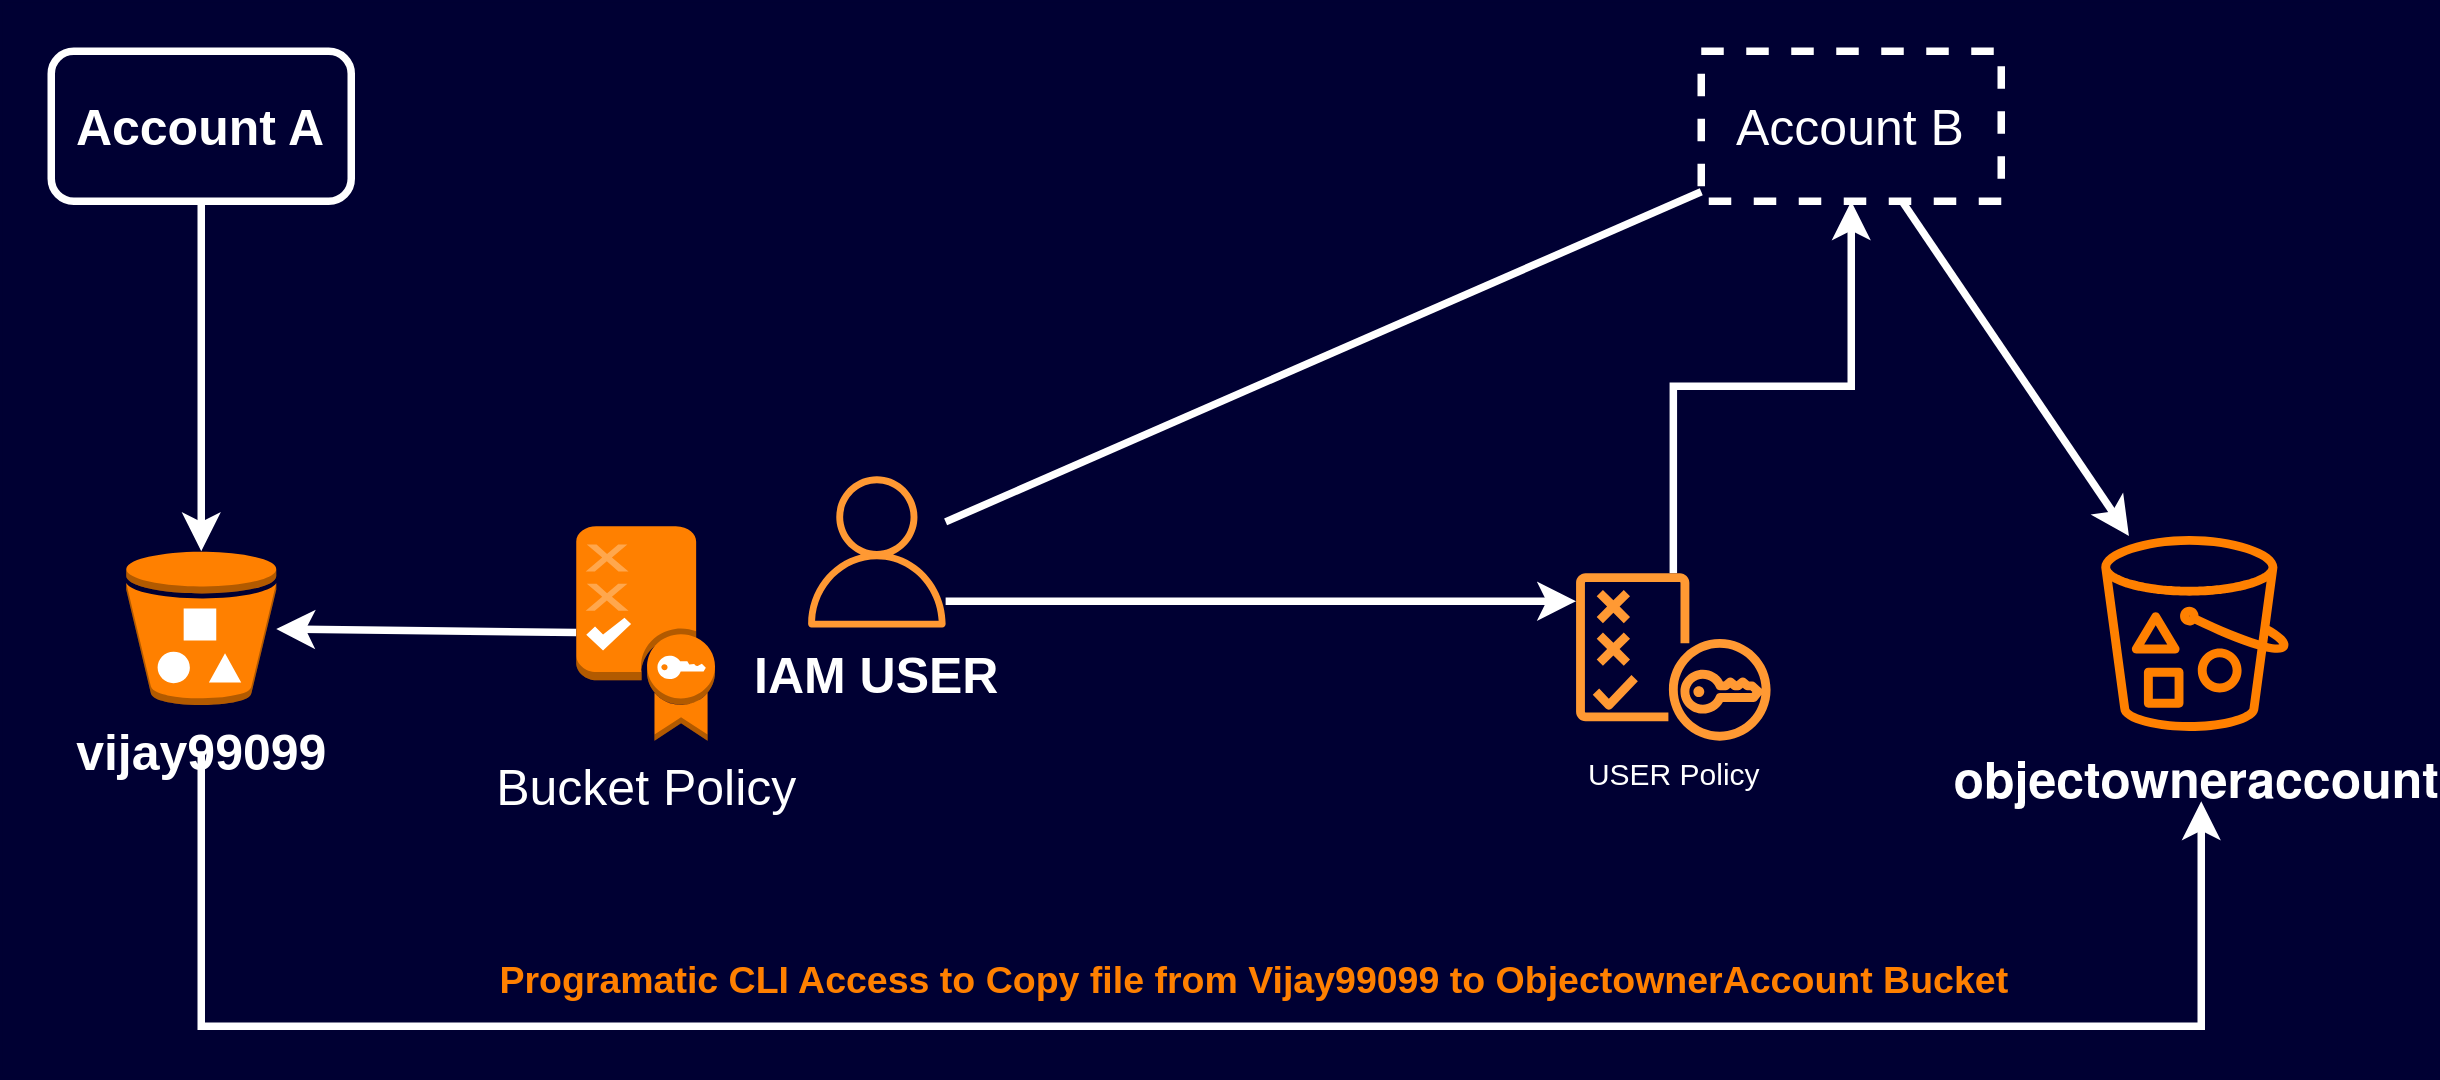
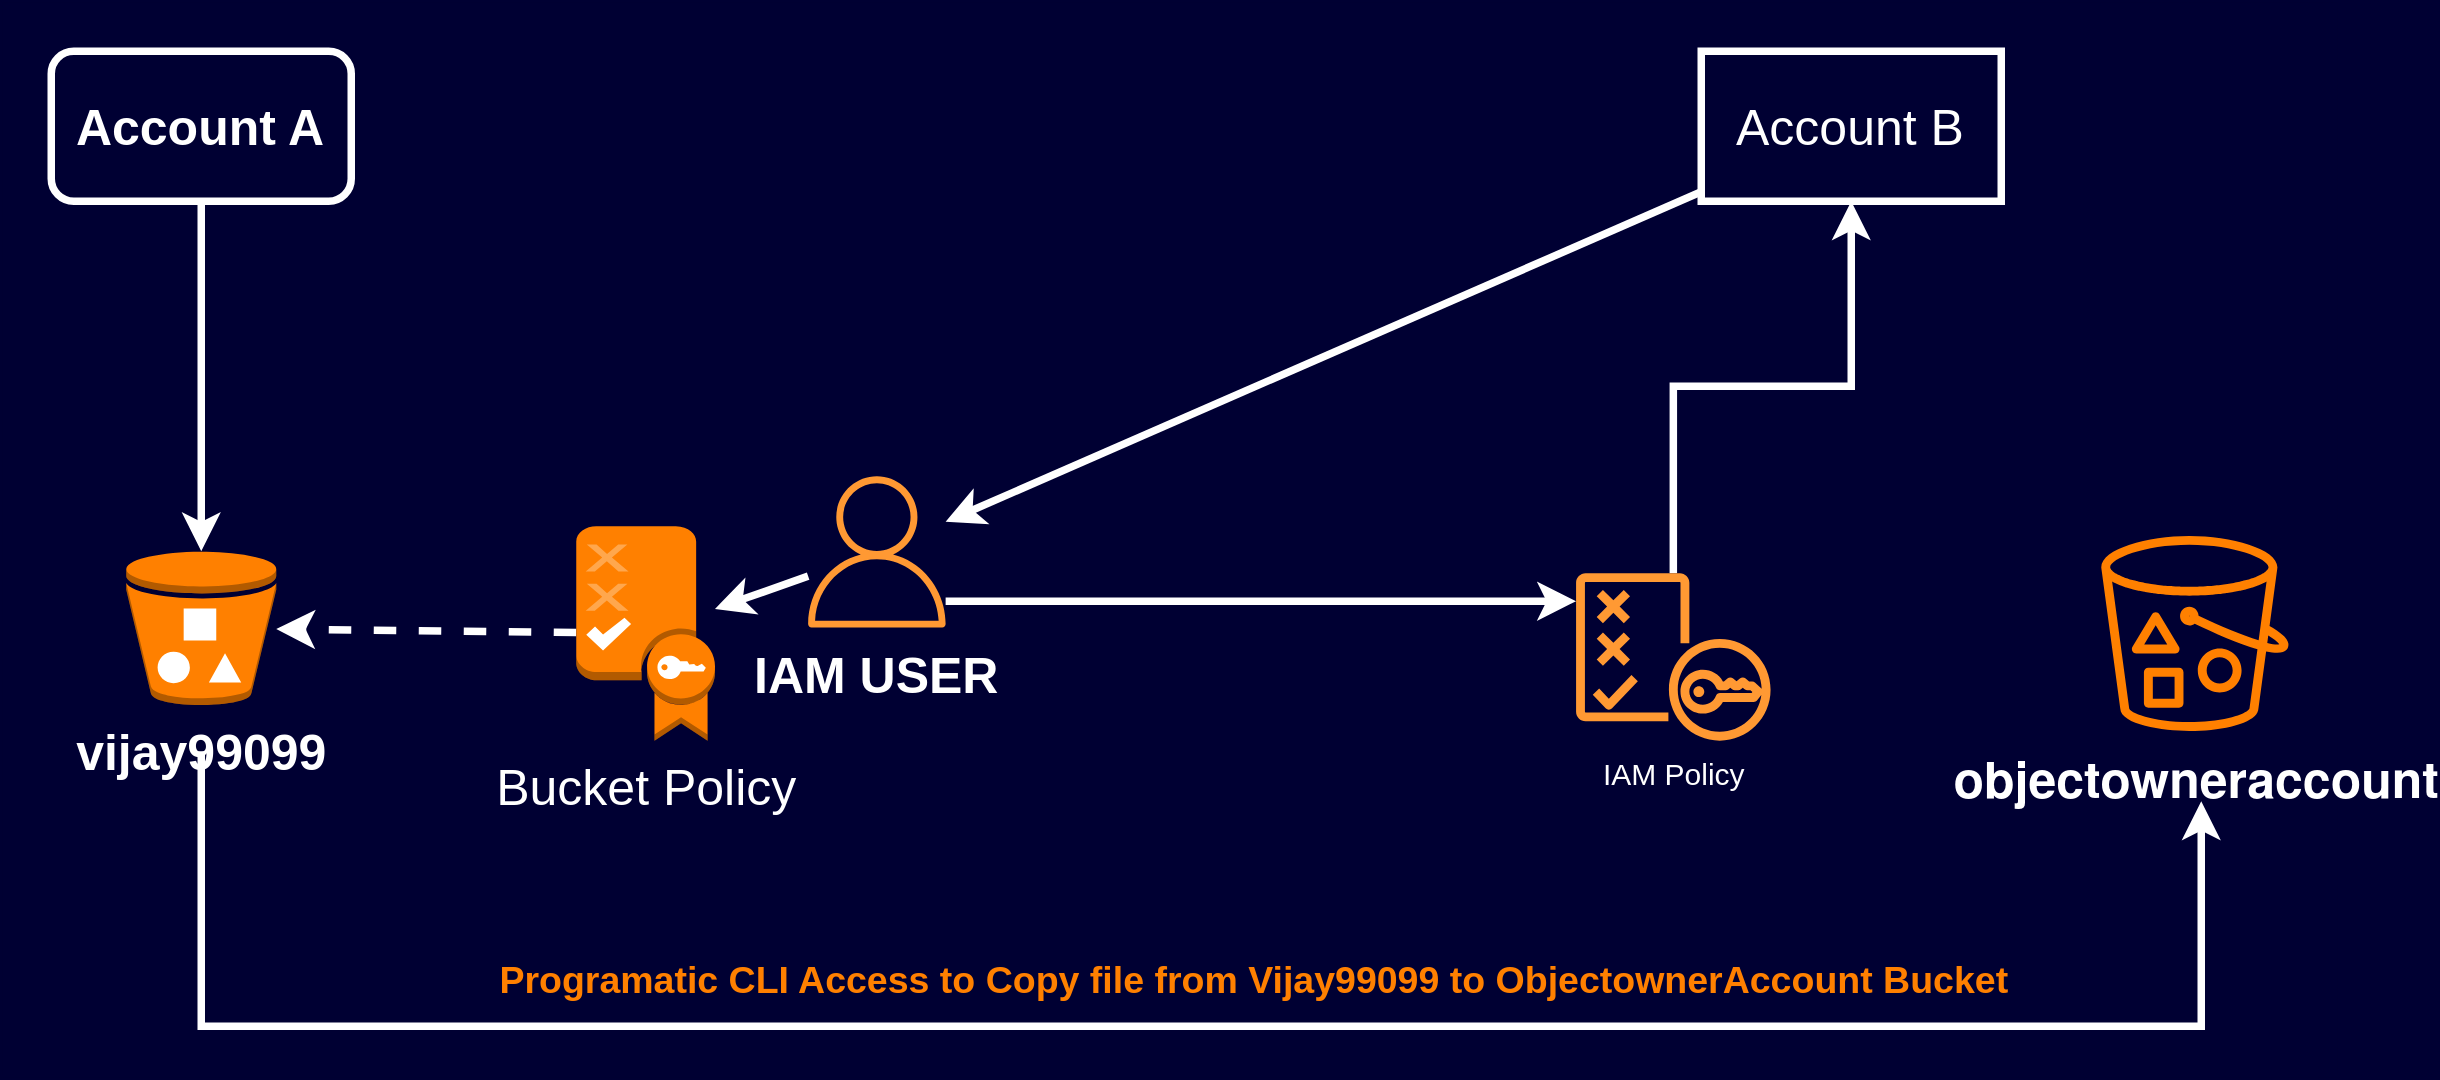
  <mxCell id="0" />
  <mxCell id="1" parent="0" />
  <mxCell id="2" style="edgeStyle=none;rounded=0;orthogonalLoop=1;jettySize=auto;html=1;strokeColor=#FFFFFF;strokeWidth=3;" edge="1" parent="1" source="3" target="9"><mxGeometry relative="1" as="geometry" /></mxCell>
  <mxCell id="3" value="&lt;font color=&quot;#ffffff&quot; size=&quot;1&quot;&gt;&lt;b style=&quot;font-size: 20px&quot;&gt;Account A&lt;/b&gt;&lt;/font&gt;" style="whiteSpace=wrap;html=1;strokeColor=#FFFFFF;strokeWidth=3;fillColor=none;rounded=1;" vertex="1" parent="1"><mxGeometry x="20" y="20" width="120" height="60" as="geometry" /></mxCell>
- <mxCell id="4" style="edgeStyle=none;rounded=0;orthogonalLoop=1;jettySize=auto;html=1;strokeColor=#FFFFFF;strokeWidth=3;endArrow=none;" edge="1" parent="1" source="6" target="14"><mxGeometry relative="1" as="geometry" /></mxCell>
- <mxCell id="5" style="edgeStyle=none;rounded=0;orthogonalLoop=1;jettySize=auto;html=1;strokeColor=#FFFFFF;strokeWidth=3;" edge="1" parent="1" source="6" target="15"><mxGeometry relative="1" as="geometry" /></mxCell>
- <mxCell id="6" value="&lt;font color=&quot;#ffffff&quot;&gt;&lt;span style=&quot;font-size: 20px&quot;&gt;Account B&lt;/span&gt;&lt;/font&gt;" style="rounded=0;whiteSpace=wrap;html=1;strokeColor=#FFFFFF;strokeWidth=3;fillColor=none;dashed=1;" vertex="1" parent="1"><mxGeometry x="680" y="20" width="120" height="60" as="geometry" /></mxCell>
+ <mxCell id="4" style="edgeStyle=none;rounded=0;orthogonalLoop=1;jettySize=auto;html=1;strokeColor=#FFFFFF;strokeWidth=3;" edge="1" parent="1" source="6" target="14"><mxGeometry relative="1" as="geometry" /></mxCell>
+ <mxCell id="6" value="&lt;font color=&quot;#ffffff&quot;&gt;&lt;span style=&quot;font-size: 20px&quot;&gt;Account B&lt;/span&gt;&lt;/font&gt;" style="rounded=0;whiteSpace=wrap;html=1;strokeColor=#FFFFFF;strokeWidth=3;fillColor=none;" vertex="1" parent="1"><mxGeometry x="680" y="20" width="120" height="60" as="geometry" /></mxCell>
  <mxCell id="7" style="edgeStyle=elbowEdgeStyle;rounded=0;orthogonalLoop=1;jettySize=auto;elbow=vertical;html=1;strokeColor=#FFFFFF;strokeWidth=3;" edge="1" parent="1"><mxGeometry relative="1" as="geometry"><mxPoint x="880" y="320" as="targetPoint" /><mxPoint x="80" y="300" as="sourcePoint" /><Array as="points"><mxPoint x="480" y="410" /></Array></mxGeometry></mxCell>
  <mxCell id="8" value="&lt;font size=&quot;1&quot; color=&quot;#ff8000&quot;&gt;&lt;b style=&quot;font-size: 15px&quot;&gt;Programatic CLI Access to Copy file from Vijay99099 to ObjectownerAccount Bucket&lt;/b&gt;&lt;/font&gt;" style="edgeLabel;html=1;align=center;verticalAlign=middle;resizable=0;points=[];labelBackgroundColor=none;" vertex="1" connectable="0" parent="7"><mxGeometry x="-0.086" y="4" relative="1" as="geometry"><mxPoint x="73" y="-16" as="offset" /></mxGeometry></mxCell>
  <mxCell id="9" value="&lt;font color=&quot;#ffffff&quot; size=&quot;1&quot;&gt;&lt;b style=&quot;font-size: 20px&quot;&gt;vijay99099&lt;/b&gt;&lt;/font&gt;" style="outlineConnect=0;dashed=0;verticalLabelPosition=bottom;verticalAlign=top;align=center;html=1;shape=mxgraph.aws3.bucket_with_objects;gradientColor=none;strokeColor=#FFFFFF;strokeWidth=3;fillColor=#FF8000;" vertex="1" parent="1"><mxGeometry x="50" y="220" width="60" height="61.5" as="geometry" /></mxCell>
- <mxCell id="10" style="edgeStyle=none;rounded=0;orthogonalLoop=1;jettySize=auto;html=1;strokeColor=#FFFFFF;strokeWidth=3;" edge="1" parent="1" source="11" target="9"><mxGeometry relative="1" as="geometry" /></mxCell>
+ <mxCell id="10" style="edgeStyle=none;rounded=0;orthogonalLoop=1;jettySize=auto;html=1;strokeColor=#FFFFFF;strokeWidth=3;dashed=1;" edge="1" parent="1" source="11" target="9"><mxGeometry relative="1" as="geometry" /></mxCell>
  <mxCell id="11" value="&lt;font style=&quot;font-size: 20px&quot; color=&quot;#ffffff&quot;&gt;Bucket Policy&lt;/font&gt;" style="outlineConnect=0;dashed=0;verticalLabelPosition=bottom;verticalAlign=top;align=center;html=1;shape=mxgraph.aws3.policy;gradientColor=none;strokeColor=#FFFFFF;strokeWidth=3;fillColor=#FF8000;" vertex="1" parent="1"><mxGeometry x="230" y="210" width="55.5" height="85.75" as="geometry" /></mxCell>
+ <mxCell id="12" style="edgeStyle=none;rounded=0;orthogonalLoop=1;jettySize=auto;html=1;strokeColor=#FFFFFF;strokeWidth=3;" edge="1" parent="1" source="14" target="11"><mxGeometry relative="1" as="geometry" /></mxCell>
  <mxCell id="13" style="edgeStyle=elbowEdgeStyle;rounded=0;orthogonalLoop=1;jettySize=auto;elbow=vertical;html=1;strokeColor=#FFFFFF;strokeWidth=3;" edge="1" parent="1" source="14" target="17"><mxGeometry relative="1" as="geometry" /></mxCell>
  <mxCell id="14" value="&lt;b&gt;&lt;font style=&quot;font-size: 20px&quot; color=&quot;#ffffff&quot;&gt;IAM USER&lt;/font&gt;&lt;/b&gt;" style="outlineConnect=0;fontColor=#232F3E;gradientColor=none;strokeColor=none;dashed=0;verticalLabelPosition=bottom;verticalAlign=top;align=center;html=1;fontSize=12;fontStyle=0;aspect=fixed;pointerEvents=1;shape=mxgraph.aws4.user;fillColor=#FF9933;" vertex="1" parent="1"><mxGeometry x="320" y="190" width="60.5" height="60.5" as="geometry" /></mxCell>
  <mxCell id="15" value="&lt;span style=&quot;font-family: &amp;#34;helvetica neue&amp;#34; , &amp;#34;roboto&amp;#34; , &amp;#34;arial&amp;#34; , sans-serif&quot;&gt;&lt;font color=&quot;#ffffff&quot; size=&quot;1&quot;&gt;&lt;b style=&quot;font-size: 20px&quot;&gt;objectowneraccount&lt;/b&gt;&lt;/font&gt;&lt;/span&gt;" style="outlineConnect=0;fontColor=#232F3E;gradientColor=none;strokeColor=none;dashed=0;verticalLabelPosition=bottom;verticalAlign=top;align=center;html=1;fontSize=12;fontStyle=0;aspect=fixed;pointerEvents=1;shape=mxgraph.aws4.bucket_with_objects;fillColor=#FF8000;" vertex="1" parent="1"><mxGeometry x="840" y="213.88" width="75" height="78" as="geometry" /></mxCell>
  <mxCell id="16" style="edgeStyle=elbowEdgeStyle;rounded=0;orthogonalLoop=1;jettySize=auto;elbow=vertical;html=1;strokeColor=#FFFFFF;strokeWidth=3;" edge="1" parent="1" source="17" target="6"><mxGeometry relative="1" as="geometry" /></mxCell>
- <mxCell id="17" value="&lt;font color=&quot;#ffffff&quot;&gt;USER Policy&lt;/font&gt;" style="outlineConnect=0;fontColor=#232F3E;gradientColor=none;strokeColor=none;dashed=0;verticalLabelPosition=bottom;verticalAlign=top;align=center;html=1;fontSize=12;fontStyle=0;aspect=fixed;pointerEvents=1;shape=mxgraph.aws4.policy;fillColor=#FF9933;" vertex="1" parent="1"><mxGeometry x="629.83" y="228.75" width="78" height="67" as="geometry" /></mxCell>
+ <mxCell id="17" value="&lt;font color=&quot;#ffffff&quot;&gt;IAM Policy&lt;/font&gt;" style="outlineConnect=0;fontColor=#232F3E;gradientColor=none;strokeColor=none;dashed=0;verticalLabelPosition=bottom;verticalAlign=top;align=center;html=1;fontSize=12;fontStyle=0;aspect=fixed;pointerEvents=1;shape=mxgraph.aws4.policy;fillColor=#FF9933;" vertex="1" parent="1"><mxGeometry x="629.83" y="228.75" width="78" height="67" as="geometry" /></mxCell>
